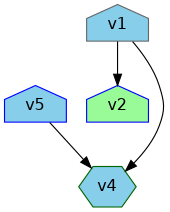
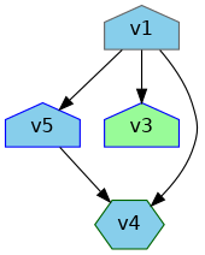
  digraph {
    fontname=Helvetica
    node [color=blue fillcolor=skyblue fontname=Helvetica shape=house style=filled]
    edge [fontname=Helvetica style=solid]
    v1 [color=gray40 width=0.6]
    n2 [label=v5 width=0.6]
-   v3 [fillcolor=palegreen width=0.6 label=v2]
+   v3 [fillcolor=palegreen width=0.6]
    v4 [color=darkgreen shape=hexagon width=0.6]
    subgraph sub_1 {
      rank=same
      v1
    }
    subgraph sub_2 {
      rank=same
      n2
      v3
    }
    subgraph sub_3 {
      rank=same
      v4
    }
+   v1 -> n2
    v1 -> v3
    v1 -> v4
    n2 -> v3 [style=invis]
    n2 -> v4
  }
